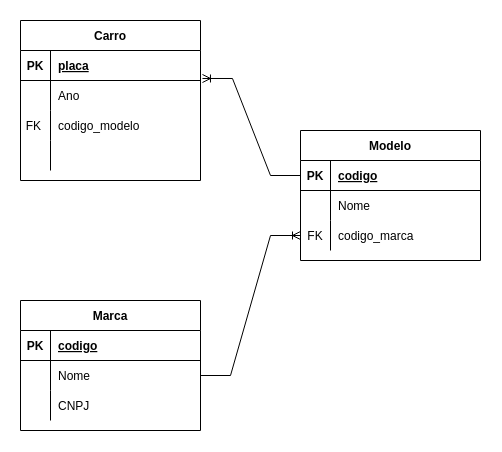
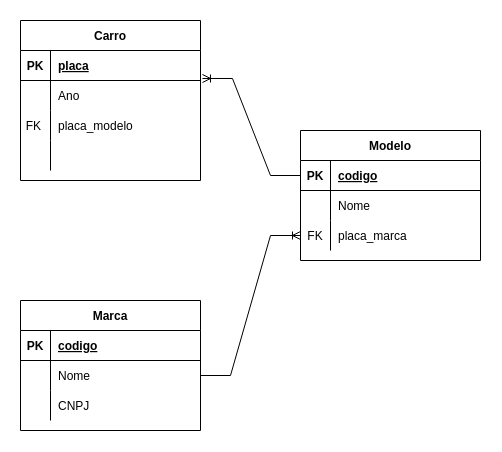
  <mxCell id="0" />
  <mxCell id="1" parent="0" />
  <mxCell id="2" value="Carro" style="shape=table;startSize=30;container=1;collapsible=1;childLayout=tableLayout;fixedRows=1;rowLines=0;fontStyle=1;align=center;resizeLast=1;" parent="1" vertex="1"><mxGeometry x="20" y="20" width="180" height="160" as="geometry" /></mxCell>
  <mxCell id="3" value="" style="shape=tableRow;horizontal=0;startSize=0;swimlaneHead=0;swimlaneBody=0;fillColor=none;collapsible=0;dropTarget=0;points=[[0,0.5],[1,0.5]];portConstraint=eastwest;top=0;left=0;right=0;bottom=1;" parent="2" vertex="1"><mxGeometry y="30" width="180" height="30" as="geometry" /></mxCell>
  <mxCell id="4" value="PK" style="shape=partialRectangle;connectable=0;fillColor=none;top=0;left=0;bottom=0;right=0;fontStyle=1;overflow=hidden;" parent="3" vertex="1"><mxGeometry width="30" height="30" as="geometry"><mxRectangle width="30" height="30" as="alternateBounds" /></mxGeometry></mxCell>
  <mxCell id="5" value="placa" style="shape=partialRectangle;connectable=0;fillColor=none;top=0;left=0;bottom=0;right=0;align=left;spacingLeft=6;fontStyle=5;overflow=hidden;" parent="3" vertex="1"><mxGeometry x="30" width="150" height="30" as="geometry"><mxRectangle width="150" height="30" as="alternateBounds" /></mxGeometry></mxCell>
  <mxCell id="6" value="" style="shape=tableRow;horizontal=0;startSize=0;swimlaneHead=0;swimlaneBody=0;fillColor=none;collapsible=0;dropTarget=0;points=[[0,0.5],[1,0.5]];portConstraint=eastwest;top=0;left=0;right=0;bottom=0;" parent="2" vertex="1"><mxGeometry y="60" width="180" height="30" as="geometry" /></mxCell>
  <mxCell id="7" value="" style="shape=partialRectangle;connectable=0;fillColor=none;top=0;left=0;bottom=0;right=0;editable=1;overflow=hidden;" parent="6" vertex="1"><mxGeometry width="30" height="30" as="geometry"><mxRectangle width="30" height="30" as="alternateBounds" /></mxGeometry></mxCell>
  <mxCell id="8" value="Ano" style="shape=partialRectangle;connectable=0;fillColor=none;top=0;left=0;bottom=0;right=0;align=left;spacingLeft=6;overflow=hidden;" parent="6" vertex="1"><mxGeometry x="30" width="150" height="30" as="geometry"><mxRectangle width="150" height="30" as="alternateBounds" /></mxGeometry></mxCell>
  <mxCell id="9" value="" style="shape=tableRow;horizontal=0;startSize=0;swimlaneHead=0;swimlaneBody=0;fillColor=none;collapsible=0;dropTarget=0;points=[[0,0.5],[1,0.5]];portConstraint=eastwest;top=0;left=0;right=0;bottom=0;" parent="2" vertex="1"><mxGeometry y="90" width="180" height="30" as="geometry" /></mxCell>
  <mxCell id="10" value="FK " style="shape=partialRectangle;connectable=0;fillColor=none;top=0;left=0;bottom=0;right=0;editable=1;overflow=hidden;" parent="9" vertex="1"><mxGeometry width="30" height="30" as="geometry"><mxRectangle width="30" height="30" as="alternateBounds" /></mxGeometry></mxCell>
- <mxCell id="11" value="codigo_modelo" style="shape=partialRectangle;connectable=0;fillColor=none;top=0;left=0;bottom=0;right=0;align=left;spacingLeft=6;overflow=hidden;" parent="9" vertex="1"><mxGeometry x="30" width="150" height="30" as="geometry"><mxRectangle width="150" height="30" as="alternateBounds" /></mxGeometry></mxCell>
+ <mxCell id="11" value="placa_modelo" style="shape=partialRectangle;connectable=0;fillColor=none;top=0;left=0;bottom=0;right=0;align=left;spacingLeft=6;overflow=hidden;" parent="9" vertex="1"><mxGeometry x="30" width="150" height="30" as="geometry"><mxRectangle width="150" height="30" as="alternateBounds" /></mxGeometry></mxCell>
  <mxCell id="12" value="" style="shape=tableRow;horizontal=0;startSize=0;swimlaneHead=0;swimlaneBody=0;fillColor=none;collapsible=0;dropTarget=0;points=[[0,0.5],[1,0.5]];portConstraint=eastwest;top=0;left=0;right=0;bottom=0;" parent="2" vertex="1"><mxGeometry y="120" width="180" height="30" as="geometry" /></mxCell>
  <mxCell id="13" value="" style="shape=partialRectangle;connectable=0;fillColor=none;top=0;left=0;bottom=0;right=0;editable=1;overflow=hidden;" parent="12" vertex="1"><mxGeometry width="30" height="30" as="geometry"><mxRectangle width="30" height="30" as="alternateBounds" /></mxGeometry></mxCell>
  <mxCell id="14" value="" style="shape=partialRectangle;connectable=0;fillColor=none;top=0;left=0;bottom=0;right=0;align=left;spacingLeft=6;overflow=hidden;" parent="12" vertex="1"><mxGeometry x="30" width="150" height="30" as="geometry"><mxRectangle width="150" height="30" as="alternateBounds" /></mxGeometry></mxCell>
  <mxCell id="15" value="Marca" style="shape=table;startSize=30;container=1;collapsible=1;childLayout=tableLayout;fixedRows=1;rowLines=0;fontStyle=1;align=center;resizeLast=1;" parent="1" vertex="1"><mxGeometry x="20" y="300" width="180" height="130" as="geometry" /></mxCell>
  <mxCell id="16" value="" style="shape=tableRow;horizontal=0;startSize=0;swimlaneHead=0;swimlaneBody=0;fillColor=none;collapsible=0;dropTarget=0;points=[[0,0.5],[1,0.5]];portConstraint=eastwest;top=0;left=0;right=0;bottom=1;" parent="15" vertex="1"><mxGeometry y="30" width="180" height="30" as="geometry" /></mxCell>
  <mxCell id="17" value="PK" style="shape=partialRectangle;connectable=0;fillColor=none;top=0;left=0;bottom=0;right=0;fontStyle=1;overflow=hidden;" parent="16" vertex="1"><mxGeometry width="30" height="30" as="geometry"><mxRectangle width="30" height="30" as="alternateBounds" /></mxGeometry></mxCell>
  <mxCell id="18" value="codigo" style="shape=partialRectangle;connectable=0;fillColor=none;top=0;left=0;bottom=0;right=0;align=left;spacingLeft=6;fontStyle=5;overflow=hidden;" parent="16" vertex="1"><mxGeometry x="30" width="150" height="30" as="geometry"><mxRectangle width="150" height="30" as="alternateBounds" /></mxGeometry></mxCell>
  <mxCell id="19" value="" style="shape=tableRow;horizontal=0;startSize=0;swimlaneHead=0;swimlaneBody=0;fillColor=none;collapsible=0;dropTarget=0;points=[[0,0.5],[1,0.5]];portConstraint=eastwest;top=0;left=0;right=0;bottom=0;" parent="15" vertex="1"><mxGeometry y="60" width="180" height="30" as="geometry" /></mxCell>
  <mxCell id="20" value="" style="shape=partialRectangle;connectable=0;fillColor=none;top=0;left=0;bottom=0;right=0;editable=1;overflow=hidden;" parent="19" vertex="1"><mxGeometry width="30" height="30" as="geometry"><mxRectangle width="30" height="30" as="alternateBounds" /></mxGeometry></mxCell>
  <mxCell id="21" value="Nome" style="shape=partialRectangle;connectable=0;fillColor=none;top=0;left=0;bottom=0;right=0;align=left;spacingLeft=6;overflow=hidden;" parent="19" vertex="1"><mxGeometry x="30" width="150" height="30" as="geometry"><mxRectangle width="150" height="30" as="alternateBounds" /></mxGeometry></mxCell>
  <mxCell id="22" value="" style="shape=tableRow;horizontal=0;startSize=0;swimlaneHead=0;swimlaneBody=0;fillColor=none;collapsible=0;dropTarget=0;points=[[0,0.5],[1,0.5]];portConstraint=eastwest;top=0;left=0;right=0;bottom=0;" parent="15" vertex="1"><mxGeometry y="90" width="180" height="30" as="geometry" /></mxCell>
  <mxCell id="23" value="" style="shape=partialRectangle;connectable=0;fillColor=none;top=0;left=0;bottom=0;right=0;editable=1;overflow=hidden;" parent="22" vertex="1"><mxGeometry width="30" height="30" as="geometry"><mxRectangle width="30" height="30" as="alternateBounds" /></mxGeometry></mxCell>
  <mxCell id="24" value="CNPJ" style="shape=partialRectangle;connectable=0;fillColor=none;top=0;left=0;bottom=0;right=0;align=left;spacingLeft=6;overflow=hidden;" parent="22" vertex="1"><mxGeometry x="30" width="150" height="30" as="geometry"><mxRectangle width="150" height="30" as="alternateBounds" /></mxGeometry></mxCell>
  <mxCell id="25" value="Modelo" style="shape=table;startSize=30;container=1;collapsible=1;childLayout=tableLayout;fixedRows=1;rowLines=0;fontStyle=1;align=center;resizeLast=1;" parent="1" vertex="1"><mxGeometry x="300" y="130" width="180" height="130" as="geometry" /></mxCell>
  <mxCell id="26" value="" style="shape=tableRow;horizontal=0;startSize=0;swimlaneHead=0;swimlaneBody=0;fillColor=none;collapsible=0;dropTarget=0;points=[[0,0.5],[1,0.5]];portConstraint=eastwest;top=0;left=0;right=0;bottom=1;" parent="25" vertex="1"><mxGeometry y="30" width="180" height="30" as="geometry" /></mxCell>
  <mxCell id="27" value="PK" style="shape=partialRectangle;connectable=0;fillColor=none;top=0;left=0;bottom=0;right=0;fontStyle=1;overflow=hidden;" parent="26" vertex="1"><mxGeometry width="30" height="30" as="geometry"><mxRectangle width="30" height="30" as="alternateBounds" /></mxGeometry></mxCell>
  <mxCell id="28" value="codigo" style="shape=partialRectangle;connectable=0;fillColor=none;top=0;left=0;bottom=0;right=0;align=left;spacingLeft=6;fontStyle=5;overflow=hidden;" parent="26" vertex="1"><mxGeometry x="30" width="150" height="30" as="geometry"><mxRectangle width="150" height="30" as="alternateBounds" /></mxGeometry></mxCell>
  <mxCell id="29" value="" style="shape=tableRow;horizontal=0;startSize=0;swimlaneHead=0;swimlaneBody=0;fillColor=none;collapsible=0;dropTarget=0;points=[[0,0.5],[1,0.5]];portConstraint=eastwest;top=0;left=0;right=0;bottom=0;" parent="25" vertex="1"><mxGeometry y="60" width="180" height="30" as="geometry" /></mxCell>
  <mxCell id="30" value="" style="shape=partialRectangle;connectable=0;fillColor=none;top=0;left=0;bottom=0;right=0;editable=1;overflow=hidden;" parent="29" vertex="1"><mxGeometry width="30" height="30" as="geometry"><mxRectangle width="30" height="30" as="alternateBounds" /></mxGeometry></mxCell>
  <mxCell id="31" value="Nome" style="shape=partialRectangle;connectable=0;fillColor=none;top=0;left=0;bottom=0;right=0;align=left;spacingLeft=6;overflow=hidden;" parent="29" vertex="1"><mxGeometry x="30" width="150" height="30" as="geometry"><mxRectangle width="150" height="30" as="alternateBounds" /></mxGeometry></mxCell>
  <mxCell id="32" value="" style="shape=tableRow;horizontal=0;startSize=0;swimlaneHead=0;swimlaneBody=0;fillColor=none;collapsible=0;dropTarget=0;points=[[0,0.5],[1,0.5]];portConstraint=eastwest;top=0;left=0;right=0;bottom=0;" parent="25" vertex="1"><mxGeometry y="90" width="180" height="30" as="geometry" /></mxCell>
  <mxCell id="33" value="FK" style="shape=partialRectangle;connectable=0;fillColor=none;top=0;left=0;bottom=0;right=0;editable=1;overflow=hidden;" parent="32" vertex="1"><mxGeometry width="30" height="30" as="geometry"><mxRectangle width="30" height="30" as="alternateBounds" /></mxGeometry></mxCell>
- <mxCell id="34" value="codigo_marca" style="shape=partialRectangle;connectable=0;fillColor=none;top=0;left=0;bottom=0;right=0;align=left;spacingLeft=6;overflow=hidden;" parent="32" vertex="1"><mxGeometry x="30" width="150" height="30" as="geometry"><mxRectangle width="150" height="30" as="alternateBounds" /></mxGeometry></mxCell>
+ <mxCell id="34" value="placa_marca" style="shape=partialRectangle;connectable=0;fillColor=none;top=0;left=0;bottom=0;right=0;align=left;spacingLeft=6;overflow=hidden;" parent="32" vertex="1"><mxGeometry x="30" width="150" height="30" as="geometry"><mxRectangle width="150" height="30" as="alternateBounds" /></mxGeometry></mxCell>
  <mxCell id="35" value="" style="edgeStyle=entityRelationEdgeStyle;fontSize=12;html=1;endArrow=ERoneToMany;rounded=0;exitX=1;exitY=0.5;exitDx=0;exitDy=0;entryX=0;entryY=0.5;entryDx=0;entryDy=0;" parent="1" source="19" target="32" edge="1"><mxGeometry width="100" height="100" relative="1" as="geometry"><mxPoint x="190" y="280" as="sourcePoint" /><mxPoint x="300" y="265" as="targetPoint" /></mxGeometry></mxCell>
  <mxCell id="36" value="" style="edgeStyle=entityRelationEdgeStyle;fontSize=12;html=1;endArrow=ERoneToMany;rounded=0;entryX=1.011;entryY=-0.067;entryDx=0;entryDy=0;entryPerimeter=0;exitX=0;exitY=0.5;exitDx=0;exitDy=0;" parent="1" source="26" target="6" edge="1"><mxGeometry width="100" height="100" relative="1" as="geometry"><mxPoint x="200" y="120" as="sourcePoint" /><mxPoint x="290" y="180" as="targetPoint" /></mxGeometry></mxCell>
